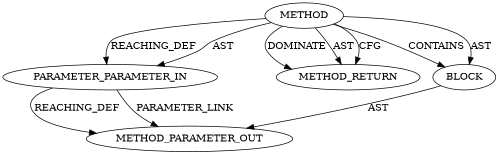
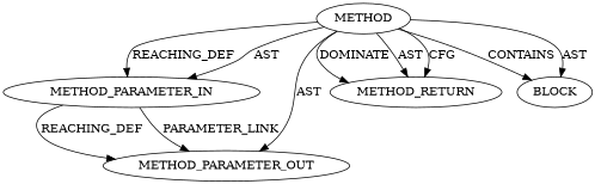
  digraph {
    node [CODE=p1 EVALUATION_STRATEGY=BY_VALUE ORDER=1 TYPE_FULL_NAME=ANY]
-   n1 [INDEX=1 IS_VARIADIC=false NAME=p1 label=PARAMETER_PARAMETER_IN]
+   n1 [INDEX=1 IS_VARIADIC=false NAME=p1 label=METHOD_PARAMETER_IN]
    n2 [INDEX=1 IS_VARIADIC=false NAME=p1 label=METHOD_PARAMETER_OUT]
    n3 [CODE=RET ORDER=2 label=METHOD_RETURN]
    n4 [AST_PARENT_FULL_NAME="<global>" AST_PARENT_TYPE=NAMESPACE_BLOCK CODE="<empty>" FILENAME="<empty>" FULL_NAME=ERR_GET_REASON IS_EXTERNAL=true NAME=ERR_GET_REASON ORDER=0 label=METHOD EVALUATION_STRATEGY="" TYPE_FULL_NAME=""]
    n5 [ARGUMENT_INDEX=1 CODE="<empty>" label=BLOCK EVALUATION_STRATEGY=""]
    n1 -> n2 [VARIABLE=p1 label=REACHING_DEF]
    n1 -> n2 [label=PARAMETER_LINK]
    n4 -> n1 [label=REACHING_DEF]
    n4 -> n1 [label=AST]
-   n5 -> n2 [label=AST]
+   n4 -> n2 [label=AST]
    n4 -> n3 [label=DOMINATE]
    n4 -> n3 [label=AST]
    n4 -> n3 [label=CFG]
    n4 -> n5 [label=CONTAINS]
    n4 -> n5 [label=AST]
  }
